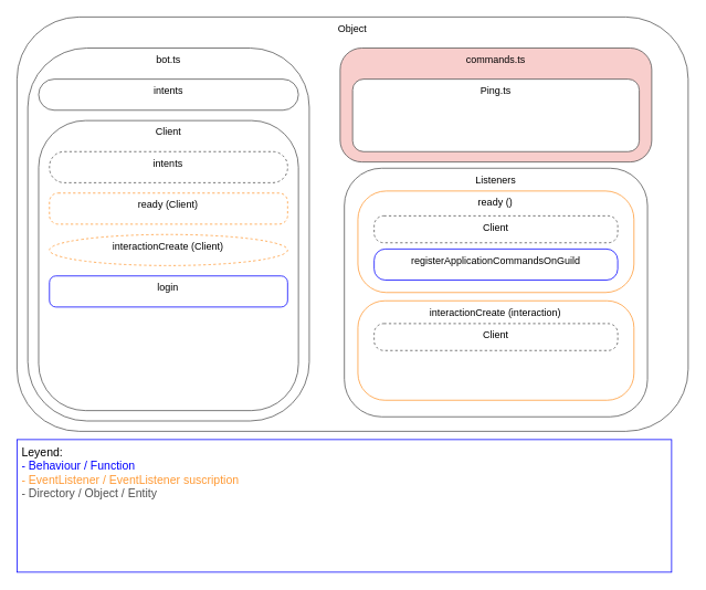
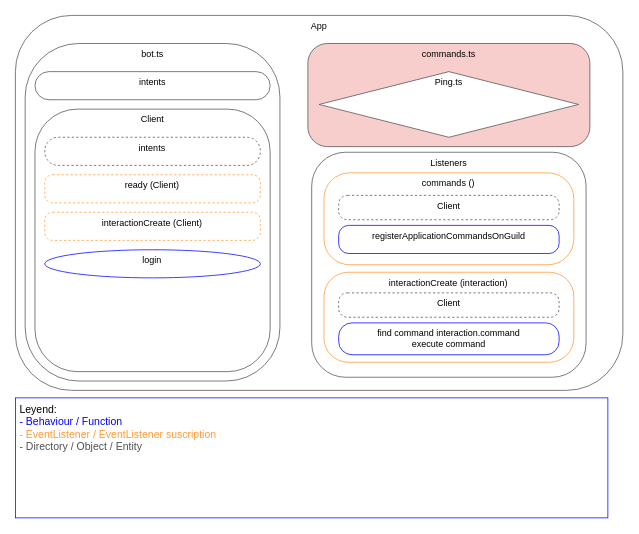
  <mxCell id="0" />
  <mxCell id="1" parent="0" />
  <mxCell id="2" value="" style="group" vertex="1" connectable="0" parent="1"><mxGeometry x="20" y="20" width="810" height="500.0" as="geometry" /></mxCell>
- <mxCell id="3" value="Object" style="rounded=1;whiteSpace=wrap;html=1;verticalAlign=top;strokeColor=#505050;container=0;" vertex="1" parent="2"><mxGeometry width="810" height="500.0" as="geometry" /></mxCell>
+ <mxCell id="3" value="App" style="rounded=1;whiteSpace=wrap;html=1;verticalAlign=top;strokeColor=#505050;container=0;" vertex="1" parent="2"><mxGeometry width="810" height="500.0" as="geometry" /></mxCell>
  <mxCell id="4" value="" style="group" vertex="1" connectable="0" parent="2"><mxGeometry x="13.065" y="37.5" width="339.677" height="450.0" as="geometry" /></mxCell>
  <mxCell id="5" value="bot.ts" style="rounded=1;whiteSpace=wrap;html=1;verticalAlign=top;arcSize=21;strokeColor=#505050;container=0;" vertex="1" parent="4"><mxGeometry width="339.677" height="450.0" as="geometry" /></mxCell>
  <mxCell id="6" value="intents" style="rounded=1;whiteSpace=wrap;html=1;verticalAlign=top;arcSize=50;strokeColor=#505050;container=0;" vertex="1" parent="4"><mxGeometry x="13.065" y="37.5" width="313.548" height="37.5" as="geometry" /></mxCell>
  <mxCell id="7" value="Client" style="rounded=1;whiteSpace=wrap;html=1;verticalAlign=top;arcSize=18;strokeColor=#505050;container=0;" vertex="1" parent="4"><mxGeometry x="13.065" y="87.5" width="313.548" height="350" as="geometry" /></mxCell>
  <mxCell id="8" value="intents" style="rounded=1;whiteSpace=wrap;html=1;verticalAlign=top;dashed=1;strokeColor=#505050;arcSize=48;container=0;" vertex="1" parent="4"><mxGeometry x="26.129" y="125" width="287.419" height="37.5" as="geometry" /></mxCell>
  <mxCell id="9" value="ready (Client)" style="rounded=1;whiteSpace=wrap;html=1;verticalAlign=top;arcSize=28;strokeColor=#FF9933;dashed=1;container=0;" vertex="1" parent="4"><mxGeometry x="26.129" y="175.0" width="287.419" height="37.5" as="geometry" /></mxCell>
- <mxCell id="10" value="interactionCreate (Client)" style="ellipse;whiteSpace=wrap;html=1;verticalAlign=top;arcSize=28;strokeColor=#FF9933;dashed=1;container=0;" vertex="1" parent="4"><mxGeometry x="26.129" y="225" width="287.419" height="37.5" as="geometry" /></mxCell>
- <mxCell id="11" value="login" style="rounded=1;whiteSpace=wrap;html=1;verticalAlign=top;arcSize=21;strokeColor=#0000FF;container=0;" vertex="1" parent="4"><mxGeometry x="26.129" y="275" width="287.419" height="37.5" as="geometry" /></mxCell>
+ <mxCell id="10" value="interactionCreate (Client)" style="rounded=1;whiteSpace=wrap;html=1;verticalAlign=top;arcSize=28;strokeColor=#FF9933;dashed=1;container=0;" vertex="1" parent="4"><mxGeometry x="26.129" y="225" width="287.419" height="37.5" as="geometry" /></mxCell>
+ <mxCell id="11" value="login" style="ellipse;whiteSpace=wrap;html=1;verticalAlign=top;arcSize=21;strokeColor=#0000FF;container=0;" vertex="1" parent="4"><mxGeometry x="26.129" y="275" width="287.419" height="37.5" as="geometry" /></mxCell>
  <mxCell id="12" value="" style="group" vertex="1" connectable="0" parent="2"><mxGeometry x="390" y="37.5" width="376" height="137.5" as="geometry" /></mxCell>
  <mxCell id="13" value="commands.ts" style="rounded=1;whiteSpace=wrap;html=1;verticalAlign=top;strokeColor=#505050;arcSize=19;container=0;fillColor=#f8cecc;" vertex="1" parent="12"><mxGeometry width="376.0" height="137.5" as="geometry" /></mxCell>
- <mxCell id="14" value="Ping.ts" style="rounded=1;whiteSpace=wrap;html=1;verticalAlign=top;strokeColor=#505050;container=0;" vertex="1" parent="12"><mxGeometry x="15.04" y="37.5" width="345.92" height="87.5" as="geometry" /></mxCell>
+ <mxCell id="14" value="Ping.ts" style="rhombus;whiteSpace=wrap;html=1;verticalAlign=top;strokeColor=#505050;container=0;" vertex="1" parent="12"><mxGeometry x="15.04" y="37.5" width="345.92" height="87.5" as="geometry" /></mxCell>
  <mxCell id="15" value="" style="group" vertex="1" connectable="0" parent="2"><mxGeometry x="395.099" y="182.5" width="365.81" height="310" as="geometry" /></mxCell>
  <mxCell id="16" value="Listeners" style="rounded=1;whiteSpace=wrap;html=1;verticalAlign=top;strokeColor=#505050;container=0;" vertex="1" parent="15"><mxGeometry width="365.81" height="300" as="geometry" /></mxCell>
- <mxCell id="17" value="ready ()" style="rounded=1;whiteSpace=wrap;html=1;verticalAlign=top;arcSize=28;strokeColor=#FF9933;container=0;" vertex="1" parent="15"><mxGeometry x="16.33" y="27.5" width="333.15" height="122.5" as="geometry" /></mxCell>
+ <mxCell id="17" value="commands ()" style="rounded=1;whiteSpace=wrap;html=1;verticalAlign=top;arcSize=28;strokeColor=#FF9933;container=0;" vertex="1" parent="15"><mxGeometry x="16.33" y="27.5" width="333.15" height="122.5" as="geometry" /></mxCell>
  <mxCell id="18" value="registerApplicationCommandsOnGuild" style="rounded=1;whiteSpace=wrap;html=1;verticalAlign=top;strokeColor=#0000FF;arcSize=36;container=0;" vertex="1" parent="15"><mxGeometry x="35.927" y="97.5" width="293.952" height="37.5" as="geometry" /></mxCell>
  <mxCell id="19" value="interactionCreate (interaction)" style="rounded=1;whiteSpace=wrap;html=1;verticalAlign=top;arcSize=27;strokeColor=#FF9933;container=0;" vertex="1" parent="15"><mxGeometry x="16.33" y="160" width="333.15" height="120" as="geometry" /></mxCell>
+ <mxCell id="20" value="find command interaction.command&lt;br&gt;execute command" style="rounded=1;whiteSpace=wrap;html=1;verticalAlign=top;strokeColor=#0000FF;arcSize=42;container=0;" vertex="1" parent="15"><mxGeometry x="35.93" y="227.5" width="293.95" height="42.5" as="geometry" /></mxCell>
  <mxCell id="21" value="Client" style="rounded=1;whiteSpace=wrap;html=1;verticalAlign=top;strokeColor=#505050;arcSize=36;container=0;dashed=1;" vertex="1" parent="15"><mxGeometry x="35.93" y="57.5" width="293.95" height="32.5" as="geometry" /></mxCell>
  <mxCell id="22" value="Client" style="rounded=1;whiteSpace=wrap;html=1;verticalAlign=top;strokeColor=#505050;arcSize=36;container=0;dashed=1;" vertex="1" parent="15"><mxGeometry x="35.93" y="187.5" width="293.95" height="32.5" as="geometry" /></mxCell>
  <mxCell id="23" value="&lt;font style=&quot;font-size: 14px&quot;&gt;&amp;nbsp;Leyend:&lt;br&gt;&amp;nbsp;&lt;font color=&quot;#0000ff&quot;&gt;- Behaviour / Function&lt;/font&gt;&lt;br&gt;&amp;nbsp;&lt;font color=&quot;#ff9933&quot;&gt;- EventListener / EventListener suscription&lt;/font&gt;&lt;br&gt;&amp;nbsp;&lt;font color=&quot;#505050&quot;&gt;- Directory / Object / Entity&lt;/font&gt;&lt;/font&gt;" style="rounded=1;whiteSpace=wrap;html=1;verticalAlign=top;arcSize=0;strokeColor=#0000FF;container=0;align=left;" vertex="1" parent="1"><mxGeometry x="20" y="530" width="790" height="160" as="geometry" /></mxCell>
